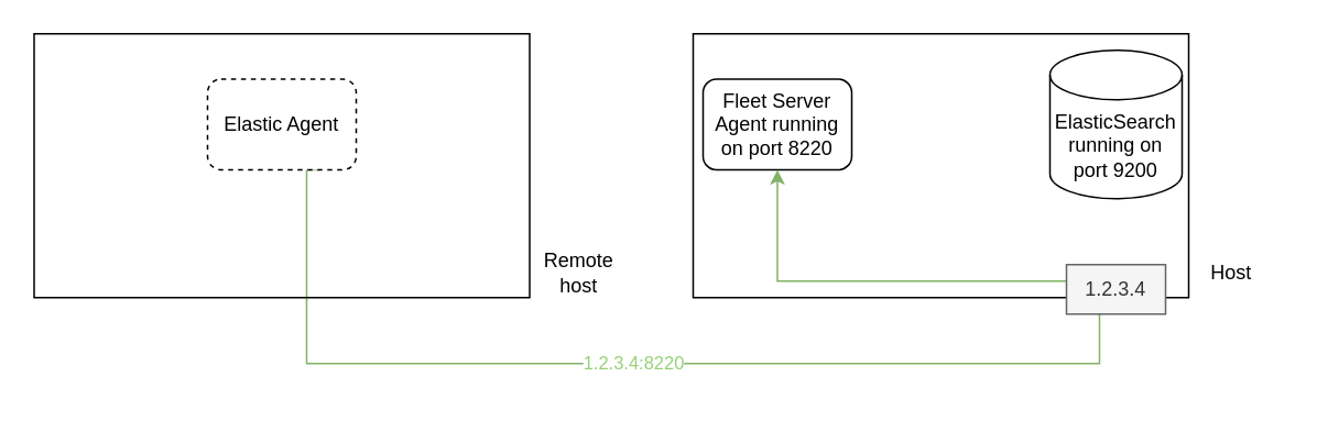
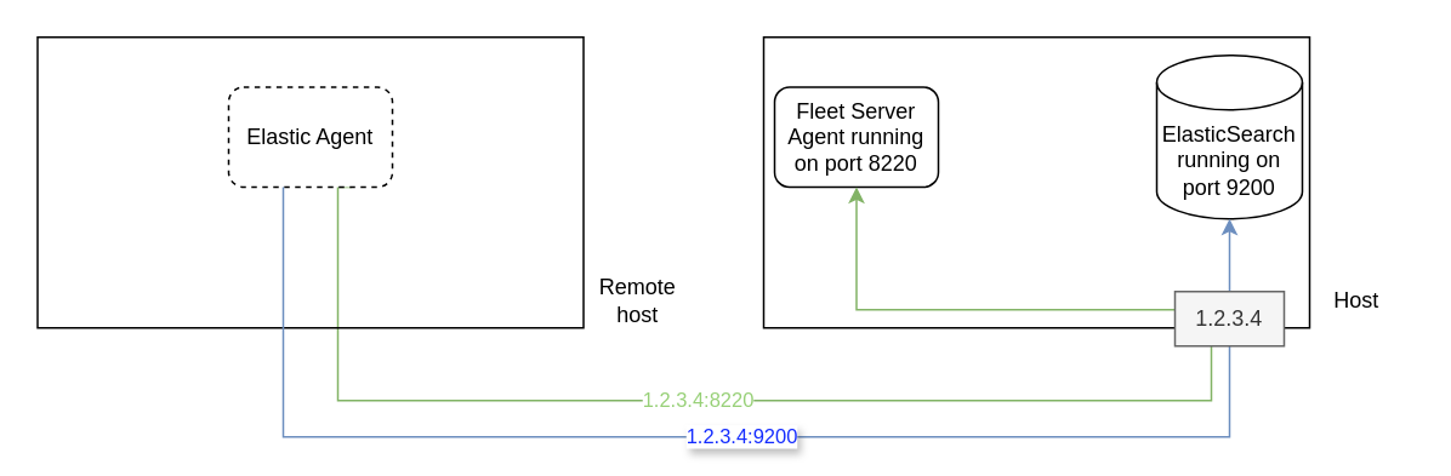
  <mxCell id="0" />
  <mxCell id="1" parent="0" />
  <mxCell id="2" value="Host" style="text;html=1;align=center;verticalAlign=middle;whiteSpace=wrap;rounded=0;" parent="1" vertex="1"><mxGeometry x="715" y="150" width="60" height="30" as="geometry" /></mxCell>
  <mxCell id="3" value="ElasticSearch running on port 9200" style="shape=cylinder3;whiteSpace=wrap;html=1;boundedLbl=1;backgroundOutline=1;size=15;" parent="1" vertex="1"><mxGeometry x="635" y="30" width="80" height="90" as="geometry" /></mxCell>
  <mxCell id="4" value="Fleet Server Agent running on port 8220" style="rounded=1;whiteSpace=wrap;html=1;" parent="1" vertex="1"><mxGeometry x="425" y="47.5" width="90" height="55" as="geometry" /></mxCell>
  <mxCell id="5" value="1.2.3.4:8220" style="edgeStyle=orthogonalEdgeStyle;rounded=0;orthogonalLoop=1;jettySize=auto;html=1;exitX=0.75;exitY=1;exitDx=0;exitDy=0;fillColor=#d5e8d4;strokeColor=#82b366;fontColor=#97D077;endArrow=none;endFill=0;" edge="1" parent="1" source="6"><mxGeometry relative="1" as="geometry"><mxPoint x="665" y="180" as="targetPoint" /><Array as="points"><mxPoint x="185" y="102" /><mxPoint x="185" y="220" /><mxPoint x="665" y="220" /><mxPoint x="665" y="183" /></Array></mxGeometry></mxCell>
  <mxCell id="6" value="Elastic Agent" style="rounded=1;whiteSpace=wrap;html=1;dashed=1;" parent="1" vertex="1"><mxGeometry x="125" y="47.5" width="90" height="55" as="geometry" /></mxCell>
  <mxCell id="7" value="" style="rounded=0;whiteSpace=wrap;html=1;fillColor=none;" parent="1" vertex="1"><mxGeometry x="419" y="20" width="300" height="160" as="geometry" /></mxCell>
  <mxCell id="8" value="" style="rounded=0;whiteSpace=wrap;html=1;fillColor=none;" parent="1" vertex="1"><mxGeometry x="20" y="20" width="300" height="160" as="geometry" /></mxCell>
  <mxCell id="9" value="Remote host" style="text;html=1;align=center;verticalAlign=middle;whiteSpace=wrap;rounded=0;" parent="1" vertex="1"><mxGeometry x="320" y="150" width="60" height="30" as="geometry" /></mxCell>
+ <mxCell id="10" value="1.2.3.4:9200" style="edgeStyle=orthogonalEdgeStyle;rounded=0;orthogonalLoop=1;jettySize=auto;html=1;textShadow=1;fillColor=#dae8fc;strokeColor=#6c8ebf;fontColor=#142CFF;entryX=0.5;entryY=1;entryDx=0;entryDy=0;entryPerimeter=0;" parent="1" source="6" target="3" edge="1"><mxGeometry relative="1" as="geometry"><Array as="points"><mxPoint x="155" y="240" /><mxPoint x="675" y="240" /></Array><mxPoint x="667" y="210" as="targetPoint" /></mxGeometry></mxCell>
  <mxCell id="11" style="edgeStyle=orthogonalEdgeStyle;rounded=0;orthogonalLoop=1;jettySize=auto;html=1;entryX=0.5;entryY=1;entryDx=0;entryDy=0;fillColor=#d5e8d4;strokeColor=#82b366;" edge="1" parent="1" source="12" target="4"><mxGeometry relative="1" as="geometry"><Array as="points"><mxPoint x="470" y="170" /></Array></mxGeometry></mxCell>
  <mxCell id="12" value="1.2.3.4" style="text;html=1;align=center;verticalAlign=middle;whiteSpace=wrap;rounded=0;fillColor=#f5f5f5;fontColor=#333333;strokeColor=#666666;" parent="1" vertex="1"><mxGeometry x="645" y="160" width="60" height="30" as="geometry" /></mxCell>
